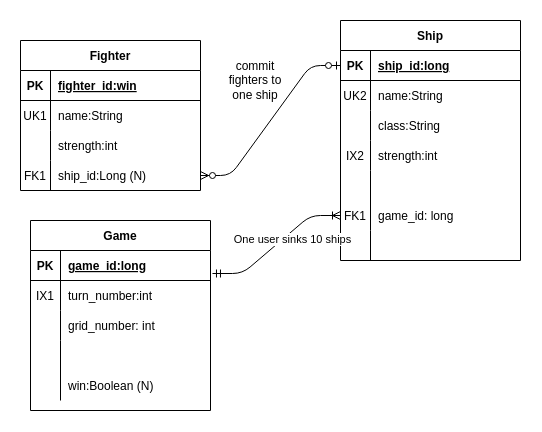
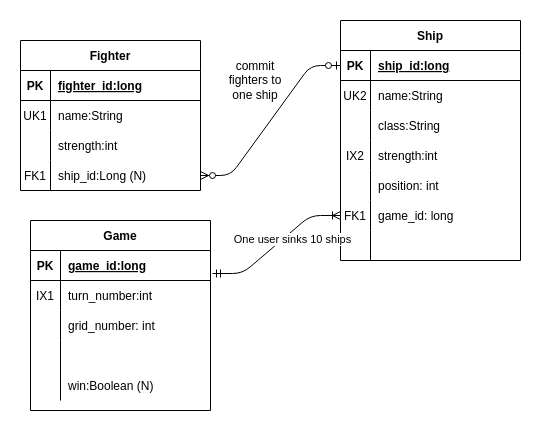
  <mxCell id="0" />
  <mxCell id="1" parent="0" />
  <mxCell id="2" value="Game" style="shape=table;startSize=30;container=1;collapsible=1;childLayout=tableLayout;fixedRows=1;rowLines=0;fontStyle=1;align=center;resizeLast=1;" parent="1" vertex="1"><mxGeometry x="30" y="220" width="180" height="190" as="geometry" /></mxCell>
  <mxCell id="3" value="" style="shape=partialRectangle;collapsible=0;dropTarget=0;pointerEvents=0;fillColor=none;top=0;left=0;bottom=1;right=0;points=[[0,0.5],[1,0.5]];portConstraint=eastwest;" parent="2" vertex="1"><mxGeometry y="30" width="180" height="30" as="geometry" /></mxCell>
  <mxCell id="4" value="PK" style="shape=partialRectangle;connectable=0;fillColor=none;top=0;left=0;bottom=0;right=0;fontStyle=1;overflow=hidden;" parent="3" vertex="1"><mxGeometry width="30" height="30" as="geometry" /></mxCell>
  <mxCell id="5" value="game_id:long" style="shape=partialRectangle;connectable=0;fillColor=none;top=0;left=0;bottom=0;right=0;align=left;spacingLeft=6;fontStyle=5;overflow=hidden;" parent="3" vertex="1"><mxGeometry x="30" width="150" height="30" as="geometry" /></mxCell>
  <mxCell id="6" value="" style="shape=partialRectangle;collapsible=0;dropTarget=0;pointerEvents=0;fillColor=none;top=0;left=0;bottom=0;right=0;points=[[0,0.5],[1,0.5]];portConstraint=eastwest;" parent="2" vertex="1"><mxGeometry y="60" width="180" height="30" as="geometry" /></mxCell>
  <mxCell id="7" value="IX1" style="shape=partialRectangle;connectable=0;fillColor=none;top=0;left=0;bottom=0;right=0;editable=1;overflow=hidden;" parent="6" vertex="1"><mxGeometry width="30" height="30" as="geometry" /></mxCell>
  <mxCell id="8" value="turn_number:int" style="shape=partialRectangle;connectable=0;fillColor=none;top=0;left=0;bottom=0;right=0;align=left;spacingLeft=6;overflow=hidden;" parent="6" vertex="1"><mxGeometry x="30" width="150" height="30" as="geometry" /></mxCell>
  <mxCell id="9" value="" style="shape=partialRectangle;collapsible=0;dropTarget=0;pointerEvents=0;fillColor=none;top=0;left=0;bottom=0;right=0;points=[[0,0.5],[1,0.5]];portConstraint=eastwest;" parent="2" vertex="1"><mxGeometry y="90" width="180" height="30" as="geometry" /></mxCell>
  <mxCell id="10" value="" style="shape=partialRectangle;connectable=0;fillColor=none;top=0;left=0;bottom=0;right=0;editable=1;overflow=hidden;" parent="9" vertex="1"><mxGeometry width="30" height="30" as="geometry" /></mxCell>
  <mxCell id="11" value="grid_number: int" style="shape=partialRectangle;connectable=0;fillColor=none;top=0;left=0;bottom=0;right=0;align=left;spacingLeft=6;overflow=hidden;" parent="9" vertex="1"><mxGeometry x="30" width="150" height="30" as="geometry" /></mxCell>
  <mxCell id="12" value="" style="shape=partialRectangle;collapsible=0;dropTarget=0;pointerEvents=0;fillColor=none;top=0;left=0;bottom=0;right=0;points=[[0,0.5],[1,0.5]];portConstraint=eastwest;" parent="2" vertex="1"><mxGeometry y="120" width="180" height="30" as="geometry" /></mxCell>
  <mxCell id="13" value="" style="shape=partialRectangle;connectable=0;fillColor=none;top=0;left=0;bottom=0;right=0;editable=1;overflow=hidden;" parent="12" vertex="1"><mxGeometry width="30" height="30" as="geometry" /></mxCell>
  <mxCell id="14" value="" style="shape=partialRectangle;collapsible=0;dropTarget=0;pointerEvents=0;fillColor=none;top=0;left=0;bottom=0;right=0;points=[[0,0.5],[1,0.5]];portConstraint=eastwest;" parent="2" vertex="1"><mxGeometry y="150" width="180" height="30" as="geometry" /></mxCell>
  <mxCell id="15" value="" style="shape=partialRectangle;connectable=0;fillColor=none;top=0;left=0;bottom=0;right=0;editable=1;overflow=hidden;" parent="14" vertex="1"><mxGeometry width="30" height="30" as="geometry" /></mxCell>
  <mxCell id="16" value="win:Boolean (N)" style="shape=partialRectangle;connectable=0;fillColor=none;top=0;left=0;bottom=0;right=0;align=left;spacingLeft=6;overflow=hidden;" parent="14" vertex="1"><mxGeometry x="30" width="150" height="30" as="geometry" /></mxCell>
  <mxCell id="17" value="" style="edgeStyle=entityRelationEdgeStyle;fontSize=12;html=1;endArrow=ERzeroToMany;startArrow=ERzeroToOne;entryX=1;entryY=0.5;entryDx=0;entryDy=0;" parent="1" source="19" target="50" edge="1"><mxGeometry width="100" height="100" relative="1" as="geometry"><mxPoint x="270" y="110" as="sourcePoint" /><mxPoint x="110" y="110" as="targetPoint" /></mxGeometry></mxCell>
  <mxCell id="18" value="Ship" style="shape=table;startSize=30;container=1;collapsible=1;childLayout=tableLayout;fixedRows=1;rowLines=0;fontStyle=1;align=center;resizeLast=1;" parent="1" vertex="1"><mxGeometry x="340" y="20" width="180" height="240" as="geometry" /></mxCell>
  <mxCell id="19" value="" style="shape=partialRectangle;collapsible=0;dropTarget=0;pointerEvents=0;fillColor=none;top=0;left=0;bottom=1;right=0;points=[[0,0.5],[1,0.5]];portConstraint=eastwest;" parent="18" vertex="1"><mxGeometry y="30" width="180" height="30" as="geometry" /></mxCell>
  <mxCell id="20" value="PK" style="shape=partialRectangle;connectable=0;fillColor=none;top=0;left=0;bottom=0;right=0;fontStyle=1;overflow=hidden;" parent="19" vertex="1"><mxGeometry width="30" height="30" as="geometry" /></mxCell>
  <mxCell id="21" value="ship_id:long" style="shape=partialRectangle;connectable=0;fillColor=none;top=0;left=0;bottom=0;right=0;align=left;spacingLeft=6;fontStyle=5;overflow=hidden;" parent="19" vertex="1"><mxGeometry x="30" width="150" height="30" as="geometry" /></mxCell>
  <mxCell id="22" value="" style="shape=partialRectangle;collapsible=0;dropTarget=0;pointerEvents=0;fillColor=none;top=0;left=0;bottom=0;right=0;points=[[0,0.5],[1,0.5]];portConstraint=eastwest;" parent="18" vertex="1"><mxGeometry y="60" width="180" height="30" as="geometry" /></mxCell>
  <mxCell id="23" value="UK2" style="shape=partialRectangle;connectable=0;fillColor=none;top=0;left=0;bottom=0;right=0;editable=1;overflow=hidden;" parent="22" vertex="1"><mxGeometry width="30" height="30" as="geometry" /></mxCell>
  <mxCell id="24" value="name:String" style="shape=partialRectangle;connectable=0;fillColor=none;top=0;left=0;bottom=0;right=0;align=left;spacingLeft=6;overflow=hidden;" parent="22" vertex="1"><mxGeometry x="30" width="150" height="30" as="geometry" /></mxCell>
  <mxCell id="25" value="" style="shape=partialRectangle;collapsible=0;dropTarget=0;pointerEvents=0;fillColor=none;top=0;left=0;bottom=0;right=0;points=[[0,0.5],[1,0.5]];portConstraint=eastwest;" parent="18" vertex="1"><mxGeometry y="90" width="180" height="30" as="geometry" /></mxCell>
  <mxCell id="26" value="" style="shape=partialRectangle;connectable=0;fillColor=none;top=0;left=0;bottom=0;right=0;editable=1;overflow=hidden;" parent="25" vertex="1"><mxGeometry width="30" height="30" as="geometry" /></mxCell>
  <mxCell id="27" value="class:String" style="shape=partialRectangle;connectable=0;fillColor=none;top=0;left=0;bottom=0;right=0;align=left;spacingLeft=6;overflow=hidden;" parent="25" vertex="1"><mxGeometry x="30" width="150" height="30" as="geometry" /></mxCell>
  <mxCell id="28" value="" style="shape=partialRectangle;collapsible=0;dropTarget=0;pointerEvents=0;fillColor=none;top=0;left=0;bottom=0;right=0;points=[[0,0.5],[1,0.5]];portConstraint=eastwest;" parent="18" vertex="1"><mxGeometry y="120" width="180" height="30" as="geometry" /></mxCell>
  <mxCell id="29" value="IX2" style="shape=partialRectangle;connectable=0;fillColor=none;top=0;left=0;bottom=0;right=0;editable=1;overflow=hidden;" parent="28" vertex="1"><mxGeometry width="30" height="30" as="geometry" /></mxCell>
  <mxCell id="30" value="strength:int" style="shape=partialRectangle;connectable=0;fillColor=none;top=0;left=0;bottom=0;right=0;align=left;spacingLeft=6;overflow=hidden;" parent="28" vertex="1"><mxGeometry x="30" width="150" height="30" as="geometry" /></mxCell>
  <mxCell id="31" value="" style="shape=partialRectangle;collapsible=0;dropTarget=0;pointerEvents=0;fillColor=none;top=0;left=0;bottom=0;right=0;points=[[0,0.5],[1,0.5]];portConstraint=eastwest;" parent="18" vertex="1"><mxGeometry y="150" width="180" height="30" as="geometry" /></mxCell>
  <mxCell id="32" value="" style="shape=partialRectangle;connectable=0;fillColor=none;top=0;left=0;bottom=0;right=0;editable=1;overflow=hidden;" parent="31" vertex="1"><mxGeometry width="30" height="30" as="geometry" /></mxCell>
+ <mxCell id="33" value="position: int" style="shape=partialRectangle;connectable=0;fillColor=none;top=0;left=0;bottom=0;right=0;align=left;spacingLeft=6;overflow=hidden;" parent="31" vertex="1"><mxGeometry x="30" width="150" height="30" as="geometry" /></mxCell>
  <mxCell id="34" value="" style="shape=partialRectangle;collapsible=0;dropTarget=0;pointerEvents=0;fillColor=none;top=0;left=0;bottom=0;right=0;points=[[0,0.5],[1,0.5]];portConstraint=eastwest;" parent="18" vertex="1"><mxGeometry y="180" width="180" height="30" as="geometry" /></mxCell>
  <mxCell id="35" value="FK1" style="shape=partialRectangle;connectable=0;fillColor=none;top=0;left=0;bottom=0;right=0;editable=1;overflow=hidden;" parent="34" vertex="1"><mxGeometry width="30" height="30" as="geometry" /></mxCell>
  <mxCell id="36" value="game_id: long" style="shape=partialRectangle;connectable=0;fillColor=none;top=0;left=0;bottom=0;right=0;align=left;spacingLeft=6;overflow=hidden;" parent="34" vertex="1"><mxGeometry x="30" width="150" height="30" as="geometry" /></mxCell>
  <mxCell id="37" value="" style="shape=partialRectangle;collapsible=0;dropTarget=0;pointerEvents=0;fillColor=none;top=0;left=0;bottom=0;right=0;points=[[0,0.5],[1,0.5]];portConstraint=eastwest;" parent="18" vertex="1"><mxGeometry y="210" width="180" height="30" as="geometry" /></mxCell>
  <mxCell id="38" value="" style="shape=partialRectangle;connectable=0;fillColor=none;top=0;left=0;bottom=0;right=0;editable=1;overflow=hidden;" parent="37" vertex="1"><mxGeometry width="30" height="30" as="geometry" /></mxCell>
  <mxCell id="39" value="" style="shape=partialRectangle;connectable=0;fillColor=none;top=0;left=0;bottom=0;right=0;align=left;spacingLeft=6;overflow=hidden;" parent="37" vertex="1"><mxGeometry x="30" width="150" height="30" as="geometry" /></mxCell>
  <mxCell id="40" value="Fighter" style="shape=table;startSize=30;container=1;collapsible=1;childLayout=tableLayout;fixedRows=1;rowLines=0;fontStyle=1;align=center;resizeLast=1;" parent="1" vertex="1"><mxGeometry x="20" y="40" width="180" height="150" as="geometry" /></mxCell>
  <mxCell id="41" value="" style="shape=partialRectangle;collapsible=0;dropTarget=0;pointerEvents=0;fillColor=none;top=0;left=0;bottom=1;right=0;points=[[0,0.5],[1,0.5]];portConstraint=eastwest;" parent="40" vertex="1"><mxGeometry y="30" width="180" height="30" as="geometry" /></mxCell>
  <mxCell id="42" value="PK" style="shape=partialRectangle;connectable=0;fillColor=none;top=0;left=0;bottom=0;right=0;fontStyle=1;overflow=hidden;" parent="41" vertex="1"><mxGeometry width="30" height="30" as="geometry" /></mxCell>
- <mxCell id="43" value="fighter_id:win" style="shape=partialRectangle;connectable=0;fillColor=none;top=0;left=0;bottom=0;right=0;align=left;spacingLeft=6;fontStyle=5;overflow=hidden;" parent="41" vertex="1"><mxGeometry x="30" width="150" height="30" as="geometry" /></mxCell>
+ <mxCell id="43" value="fighter_id:long" style="shape=partialRectangle;connectable=0;fillColor=none;top=0;left=0;bottom=0;right=0;align=left;spacingLeft=6;fontStyle=5;overflow=hidden;" parent="41" vertex="1"><mxGeometry x="30" width="150" height="30" as="geometry" /></mxCell>
  <mxCell id="44" value="" style="shape=partialRectangle;collapsible=0;dropTarget=0;pointerEvents=0;fillColor=none;top=0;left=0;bottom=0;right=0;points=[[0,0.5],[1,0.5]];portConstraint=eastwest;" parent="40" vertex="1"><mxGeometry y="60" width="180" height="30" as="geometry" /></mxCell>
  <mxCell id="45" value="UK1" style="shape=partialRectangle;connectable=0;fillColor=none;top=0;left=0;bottom=0;right=0;editable=1;overflow=hidden;" parent="44" vertex="1"><mxGeometry width="30" height="30" as="geometry" /></mxCell>
  <mxCell id="46" value="name:String" style="shape=partialRectangle;connectable=0;fillColor=none;top=0;left=0;bottom=0;right=0;align=left;spacingLeft=6;overflow=hidden;" parent="44" vertex="1"><mxGeometry x="30" width="150" height="30" as="geometry" /></mxCell>
  <mxCell id="47" value="" style="shape=partialRectangle;collapsible=0;dropTarget=0;pointerEvents=0;fillColor=none;top=0;left=0;bottom=0;right=0;points=[[0,0.5],[1,0.5]];portConstraint=eastwest;" parent="40" vertex="1"><mxGeometry y="90" width="180" height="30" as="geometry" /></mxCell>
  <mxCell id="48" value="" style="shape=partialRectangle;connectable=0;fillColor=none;top=0;left=0;bottom=0;right=0;editable=1;overflow=hidden;" parent="47" vertex="1"><mxGeometry width="30" height="30" as="geometry" /></mxCell>
  <mxCell id="49" value="strength:int" style="shape=partialRectangle;connectable=0;fillColor=none;top=0;left=0;bottom=0;right=0;align=left;spacingLeft=6;overflow=hidden;" parent="47" vertex="1"><mxGeometry x="30" width="150" height="30" as="geometry" /></mxCell>
  <mxCell id="50" value="" style="shape=partialRectangle;collapsible=0;dropTarget=0;pointerEvents=0;fillColor=none;top=0;left=0;bottom=0;right=0;points=[[0,0.5],[1,0.5]];portConstraint=eastwest;" parent="40" vertex="1"><mxGeometry y="120" width="180" height="30" as="geometry" /></mxCell>
  <mxCell id="51" value="FK1" style="shape=partialRectangle;connectable=0;fillColor=none;top=0;left=0;bottom=0;right=0;editable=1;overflow=hidden;" parent="50" vertex="1"><mxGeometry width="30" height="30" as="geometry" /></mxCell>
  <mxCell id="52" value="ship_id:Long (N)" style="shape=partialRectangle;connectable=0;fillColor=none;top=0;left=0;bottom=0;right=0;align=left;spacingLeft=6;overflow=hidden;" parent="50" vertex="1"><mxGeometry x="30" width="150" height="30" as="geometry" /></mxCell>
  <mxCell id="53" value="commit fighters to one ship" style="text;html=1;strokeColor=none;fillColor=none;align=center;verticalAlign=middle;whiteSpace=wrap;rounded=0;" parent="1" vertex="1"><mxGeometry x="220" y="40" width="70" height="80" as="geometry" /></mxCell>
  <mxCell id="54" value="" style="edgeStyle=entityRelationEdgeStyle;fontSize=12;html=1;endArrow=ERoneToMany;startArrow=ERmandOne;entryX=0;entryY=0.5;entryDx=0;entryDy=0;exitX=1.011;exitY=0.767;exitDx=0;exitDy=0;exitPerimeter=0;" parent="1" target="34" edge="1" source="3"><mxGeometry width="100" height="100" relative="1" as="geometry"><mxPoint x="180" y="250" as="sourcePoint" /><mxPoint x="310" y="200" as="targetPoint" /></mxGeometry></mxCell>
  <mxCell id="55" value="One user sinks 10 ships" style="edgeLabel;html=1;align=center;verticalAlign=middle;resizable=0;points=[];" parent="54" vertex="1" connectable="0"><mxGeometry x="-0.015" y="-1" relative="1" as="geometry"><mxPoint x="15.24" y="-6.4" as="offset" /></mxGeometry></mxCell>
